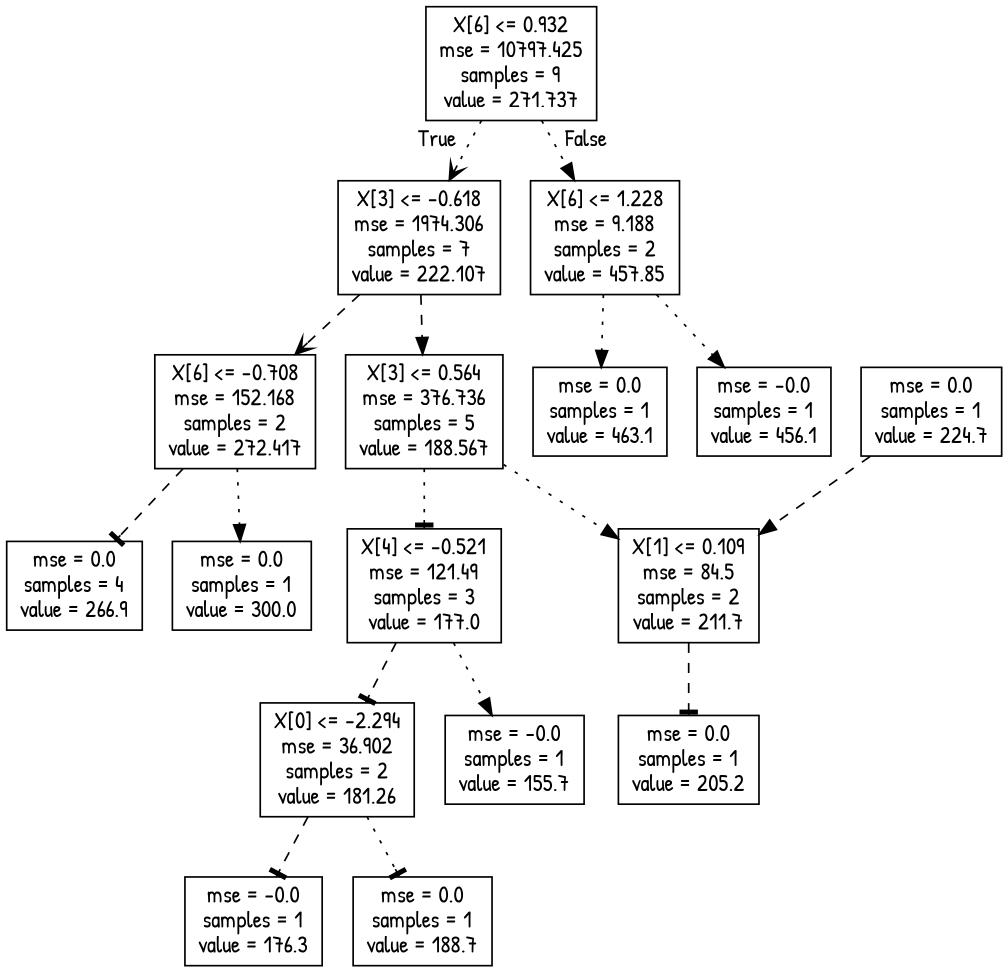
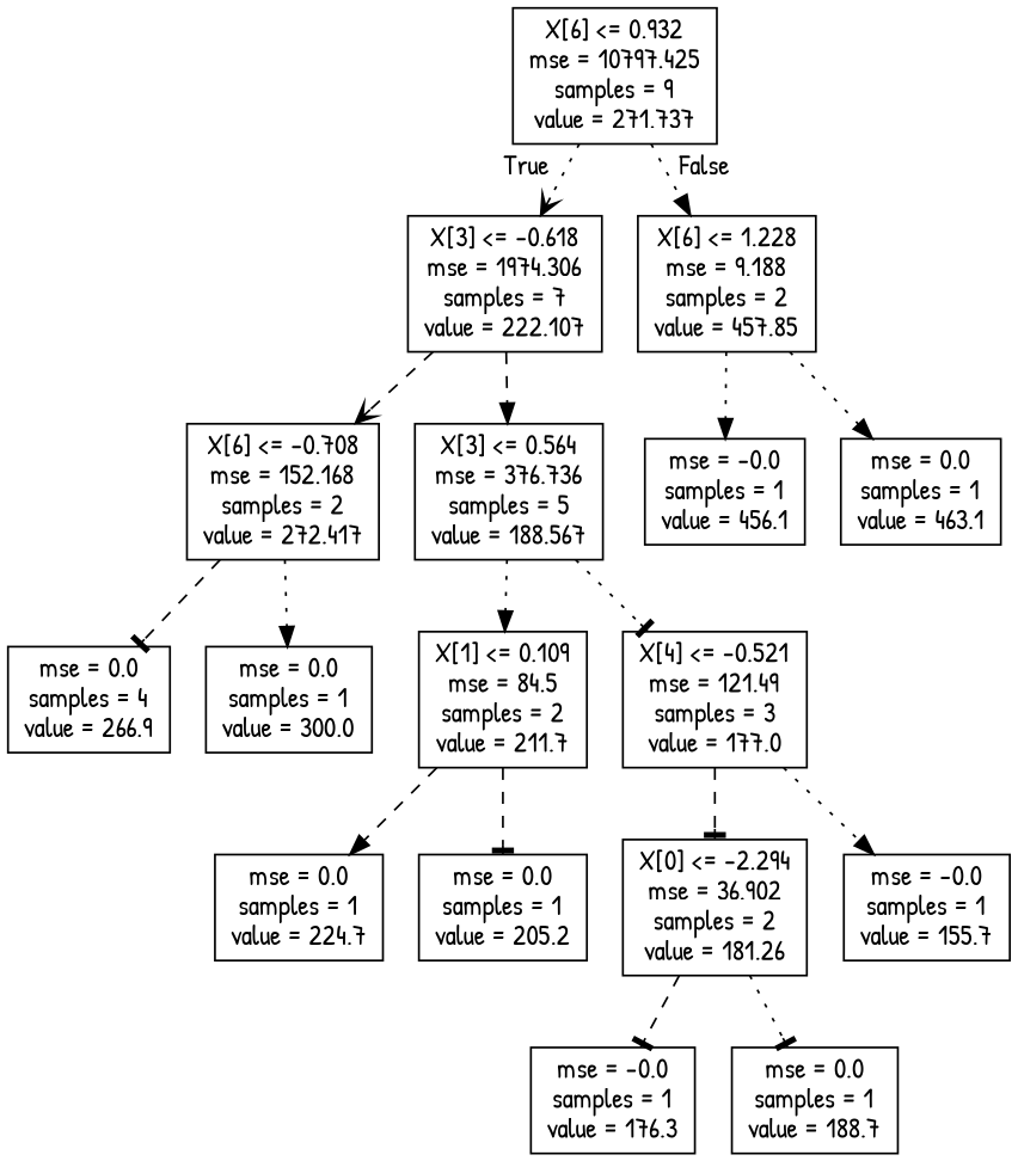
  digraph {
    fontname="Patrick Hand"
    node [fontname="Patrick Hand" shape=box]
    edge [arrowhead=normal fontname="Patrick Hand" style=dotted]
    n1 [label="X[6] <= 0.932\nmse = 10797.425\nsamples = 9\nvalue = 271.737"]
    n2 [label="X[3] <= -0.618\nmse = 1974.306\nsamples = 7\nvalue = 222.107"]
    n3 [label="X[6] <= 1.228\nmse = 9.188\nsamples = 2\nvalue = 457.85"]
    n4 [label="X[6] <= -0.708\nmse = 152.168\nsamples = 2\nvalue = 272.417"]
    n5 [label="X[3] <= 0.564\nmse = 376.736\nsamples = 5\nvalue = 188.567"]
    n6 [label="mse = -0.0\nsamples = 1\nvalue = 456.1"]
    n7 [label="mse = 0.0\nsamples = 1\nvalue = 463.1"]
    n8 [label="mse = 0.0\nsamples = 4\nvalue = 266.9"]
    n9 [label="mse = 0.0\nsamples = 1\nvalue = 300.0"]
    n10 [label="X[1] <= 0.109\nmse = 84.5\nsamples = 2\nvalue = 211.7"]
    n11 [label="X[4] <= -0.521\nmse = 121.49\nsamples = 3\nvalue = 177.0"]
    n12 [label="mse = 0.0\nsamples = 1\nvalue = 224.7"]
    n13 [label="mse = 0.0\nsamples = 1\nvalue = 205.2"]
    n14 [label="X[0] <= -2.294\nmse = 36.902\nsamples = 2\nvalue = 181.26"]
    n15 [label="mse = -0.0\nsamples = 1\nvalue = 155.7"]
    n16 [label="mse = -0.0\nsamples = 1\nvalue = 176.3"]
    n17 [label="mse = 0.0\nsamples = 1\nvalue = 188.7"]
    n1 -> n2 [arrowhead=vee headlabel=True labelangle=45 labeldistance=2.5]
    n1 -> n3 [headlabel=False labelangle=-45 labeldistance=2.5]
    n2 -> n4 [arrowhead=vee style=dashed]
    n2 -> n5 [style=dashed]
    n3 -> n6
    n3 -> n7
    n4 -> n8 [arrowhead=tee style=dashed]
    n4 -> n9
    n5 -> n10
    n5 -> n11 [arrowhead=tee]
-   n12 -> n10 [style=dashed]
+   n10 -> n12 [style=dashed]
    n10 -> n13 [arrowhead=tee style=dashed]
    n11 -> n14 [arrowhead=tee style=dashed]
    n11 -> n15
    n14 -> n16 [arrowhead=tee style=dashed]
    n14 -> n17 [arrowhead=tee]
  }
